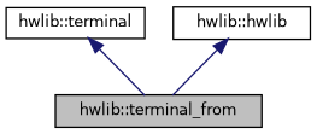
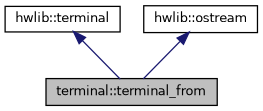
  digraph {
    node [color=black fillcolor=white fontname=Helvetica fontsize=10 shape=record style=filled]
    edge [color=midnightblue dir=back fontname=Helvetica fontsize=10 labelfontname=Helvetica labelfontsize=10 style=solid]
-   n1 [fillcolor=grey75 fontcolor=black height=0.2 label="hwlib::terminal_from" width=0.4]
+   n1 [fillcolor=grey75 fontcolor=black height=0.2 label="terminal::terminal_from" width=0.4]
    n2 [height=0.2 label="hwlib::terminal" width=0.4]
-   n3 [height=0.2 label="hwlib::hwlib" width=0.4]
+   n3 [height=0.2 label="hwlib::ostream" width=0.4]
    n2 -> n1
    n3 -> n1
  }
